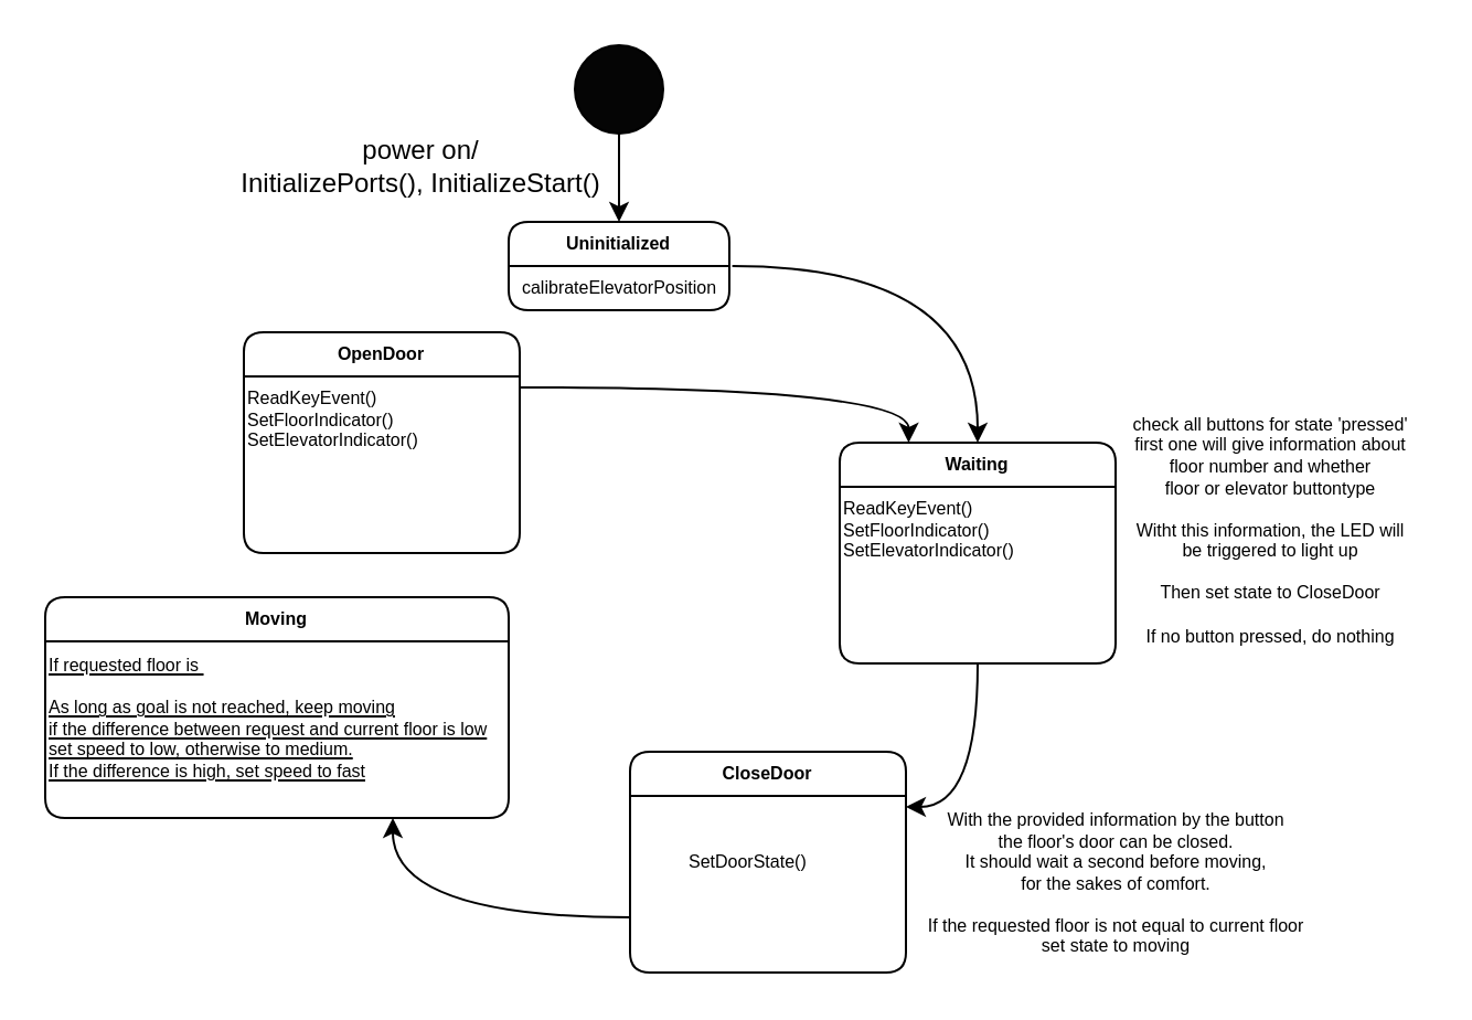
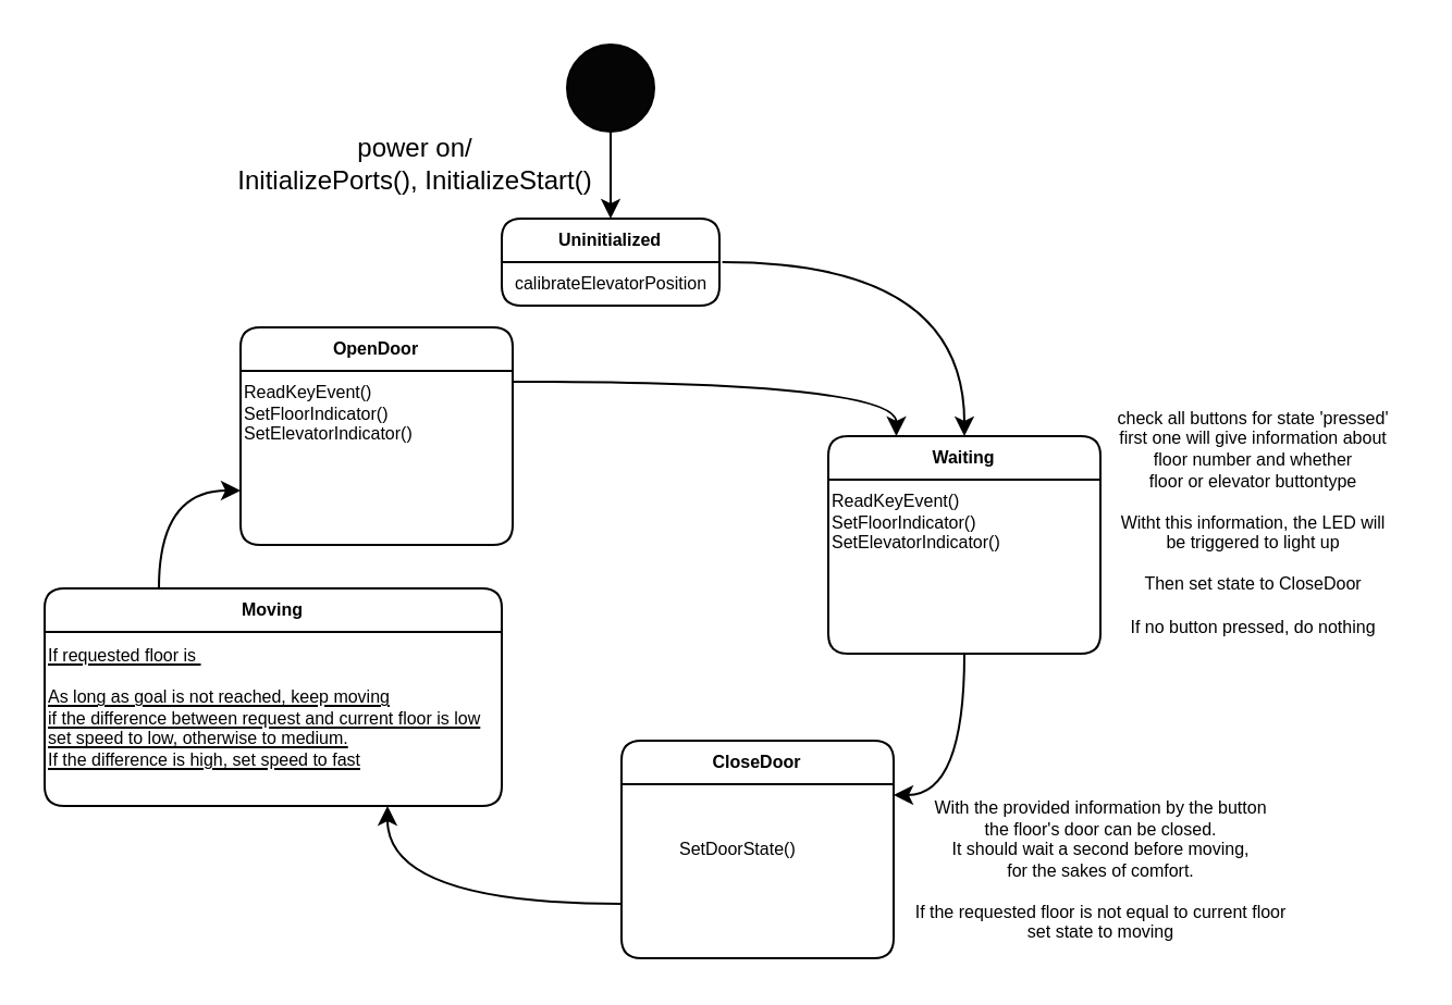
  <mxCell id="0" />
  <mxCell id="1" parent="0" />
  <mxCell id="2" style="edgeStyle=orthogonalEdgeStyle;rounded=0;orthogonalLoop=1;jettySize=auto;html=1;exitX=0.5;exitY=1;exitDx=0;exitDy=0;entryX=0.5;entryY=0;entryDx=0;entryDy=0;" parent="1" source="3" edge="1"><mxGeometry relative="1" as="geometry"><mxPoint x="280" y="100" as="targetPoint" /></mxGeometry></mxCell>
  <mxCell id="3" value="" style="ellipse;whiteSpace=wrap;html=1;aspect=fixed;fillColor=#050505;" parent="1" vertex="1"><mxGeometry x="260" width="40" height="40" as="geometry" y="20" /></mxCell>
  <mxCell id="4" value="power on/&lt;br&gt;InitializePorts(), InitializeStart()" style="text;html=1;align=center;verticalAlign=middle;resizable=0;points=[];autosize=1;strokeColor=none;fillColor=none;" parent="1" vertex="1"><mxGeometry x="100" y="60" width="180" height="30" as="geometry" /></mxCell>
  <mxCell id="5" style="rounded=0;orthogonalLoop=1;jettySize=auto;html=1;exitX=1.013;exitY=0;exitDx=0;exitDy=0;entryX=0.5;entryY=0;entryDx=0;entryDy=0;fontSize=8;edgeStyle=orthogonalEdgeStyle;curved=1;exitPerimeter=0;" parent="1" source="7" target="9" edge="1"><mxGeometry relative="1" as="geometry"><mxPoint x="330" y="150" as="sourcePoint" /><Array as="points"><mxPoint x="443" y="120" /></Array></mxGeometry></mxCell>
  <mxCell id="6" value="Uninitialized" style="swimlane;rounded=1;fillColor=none;startSize=20;fontSize=8;" parent="1" vertex="1"><mxGeometry x="230" y="100" width="100" height="40" as="geometry" /></mxCell>
  <mxCell id="7" value="calibrateElevatorPosition" style="text;html=1;align=center;verticalAlign=middle;resizable=0;points=[];autosize=1;strokeColor=none;fillColor=none;fontSize=8;" parent="6" vertex="1"><mxGeometry y="20" width="100" height="20" as="geometry" /></mxCell>
  <mxCell id="8" style="edgeStyle=orthogonalEdgeStyle;rounded=0;orthogonalLoop=1;jettySize=auto;html=1;entryX=1;entryY=0.25;entryDx=0;entryDy=0;curved=1;exitX=0.5;exitY=1;exitDx=0;exitDy=0;" edge="1" parent="1" source="9" target="13"><mxGeometry relative="1" as="geometry"><mxPoint x="460" y="330" as="sourcePoint" /><mxPoint x="425" y="354" as="targetPoint" /></mxGeometry></mxCell>
  <mxCell id="9" value="Waiting" style="swimlane;rounded=1;fillColor=none;startSize=20;fontSize=8;" parent="1" vertex="1"><mxGeometry x="380" y="200" width="125" height="100" as="geometry" /></mxCell>
  <mxCell id="10" value="ReadKeyEvent()&lt;br&gt;SetFloorIndicator()&lt;br&gt;SetElevatorIndicator()" style="text;html=1;align=left;verticalAlign=middle;resizable=0;points=[];autosize=1;strokeColor=none;fillColor=none;fontSize=8;" parent="9" vertex="1"><mxGeometry y="20" width="90" height="40" as="geometry" /></mxCell>
  <mxCell id="11" value="check all buttons for state 'pressed'&lt;br&gt;first one will give information about&lt;br&gt;floor number and whether&lt;br&gt;floor or elevator buttontype&lt;br&gt;&lt;br&gt;Witht this information, the LED will&lt;br&gt;be triggered to light up&lt;br&gt;&lt;br&gt;Then set state to CloseDoor&lt;br&gt;&lt;br&gt;If no button pressed, do nothing" style="text;html=1;align=center;verticalAlign=middle;resizable=0;points=[];autosize=1;strokeColor=none;fillColor=none;fontSize=8;" parent="1" vertex="1"><mxGeometry x="505" y="180" width="140" height="120" as="geometry" /></mxCell>
  <mxCell id="12" style="edgeStyle=orthogonalEdgeStyle;curved=1;rounded=0;orthogonalLoop=1;jettySize=auto;html=1;exitX=0;exitY=0.75;exitDx=0;exitDy=0;entryX=0.75;entryY=1;entryDx=0;entryDy=0;" edge="1" parent="1" source="13" target="17"><mxGeometry relative="1" as="geometry"><mxPoint x="152.5" y="360" as="targetPoint" /></mxGeometry></mxCell>
  <mxCell id="13" value="CloseDoor" style="swimlane;rounded=1;fillColor=none;startSize=20;fontSize=8;" parent="1" vertex="1"><mxGeometry x="285" y="340" width="125" height="100" as="geometry" /></mxCell>
  <mxCell id="14" value="SetDoorState()&lt;br&gt;" style="text;html=1;align=left;verticalAlign=middle;resizable=0;points=[];autosize=1;strokeColor=none;fillColor=none;fontSize=8;" parent="13" vertex="1"><mxGeometry x="25" y="40" width="70" height="20" as="geometry" /></mxCell>
  <mxCell id="15" value="With the provided information by the button&lt;br&gt;the floor's door can be closed.&lt;br&gt;It should wait a second before moving,&lt;br&gt;for the sakes of comfort.&lt;br&gt;&lt;br&gt;If the requested floor is not equal to current floor&lt;br&gt;set state to moving" style="text;html=1;align=center;verticalAlign=middle;resizable=0;points=[];autosize=1;strokeColor=none;fillColor=none;fontSize=8;" parent="1" vertex="1"><mxGeometry x="410" y="360" width="190" height="80" as="geometry" /></mxCell>
+ <mxCell id="16" style="edgeStyle=orthogonalEdgeStyle;curved=1;rounded=0;orthogonalLoop=1;jettySize=auto;html=1;exitX=0.25;exitY=0;exitDx=0;exitDy=0;entryX=0;entryY=0.75;entryDx=0;entryDy=0;" edge="1" parent="1" source="17" target="20"><mxGeometry relative="1" as="geometry" /></mxCell>
  <mxCell id="17" value="Moving" style="swimlane;rounded=1;fillColor=none;startSize=20;fontSize=8;" vertex="1" parent="1"><mxGeometry x="20" y="270" width="210" height="100" as="geometry" /></mxCell>
  <mxCell id="18" value="If requested floor is&amp;nbsp;&lt;br&gt;&lt;br&gt;As long as goal is not reached, keep moving&lt;br&gt;if the difference between request and current floor is low&lt;br&gt;set speed to low, otherwise to medium.&lt;br&gt;If the difference is high, set speed to fast&lt;br&gt;&lt;br&gt;" style="text;html=1;align=left;verticalAlign=middle;resizable=0;points=[];autosize=1;strokeColor=none;fillColor=none;fontSize=8;fontStyle=4" vertex="1" parent="17"><mxGeometry y="20" width="210" height="80" as="geometry" /></mxCell>
  <mxCell id="19" style="edgeStyle=orthogonalEdgeStyle;curved=1;rounded=0;orthogonalLoop=1;jettySize=auto;html=1;exitX=1;exitY=0.25;exitDx=0;exitDy=0;entryX=0.25;entryY=0;entryDx=0;entryDy=0;" edge="1" parent="1" source="20" target="9"><mxGeometry relative="1" as="geometry" /></mxCell>
  <mxCell id="20" value="OpenDoor" style="swimlane;rounded=1;fillColor=none;startSize=20;fontSize=8;" vertex="1" parent="1"><mxGeometry x="110" y="150" width="125" height="100" as="geometry" /></mxCell>
  <mxCell id="21" value="ReadKeyEvent()&lt;br&gt;SetFloorIndicator()&lt;br&gt;SetElevatorIndicator()" style="text;html=1;align=left;verticalAlign=middle;resizable=0;points=[];autosize=1;strokeColor=none;fillColor=none;fontSize=8;" vertex="1" parent="20"><mxGeometry y="20" width="90" height="40" as="geometry" /></mxCell>
